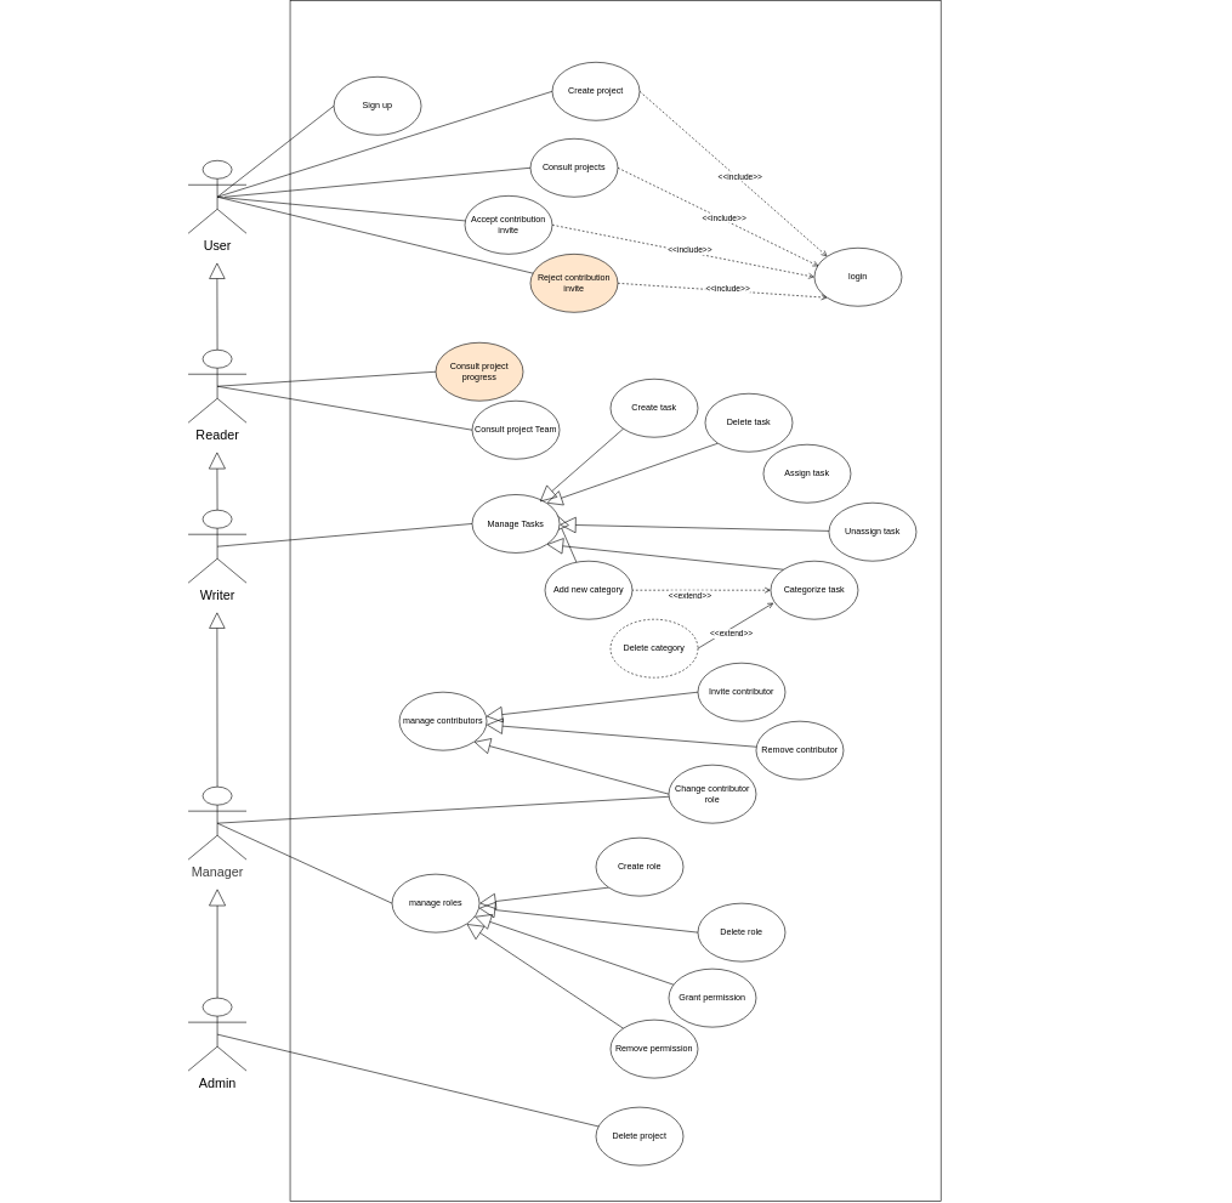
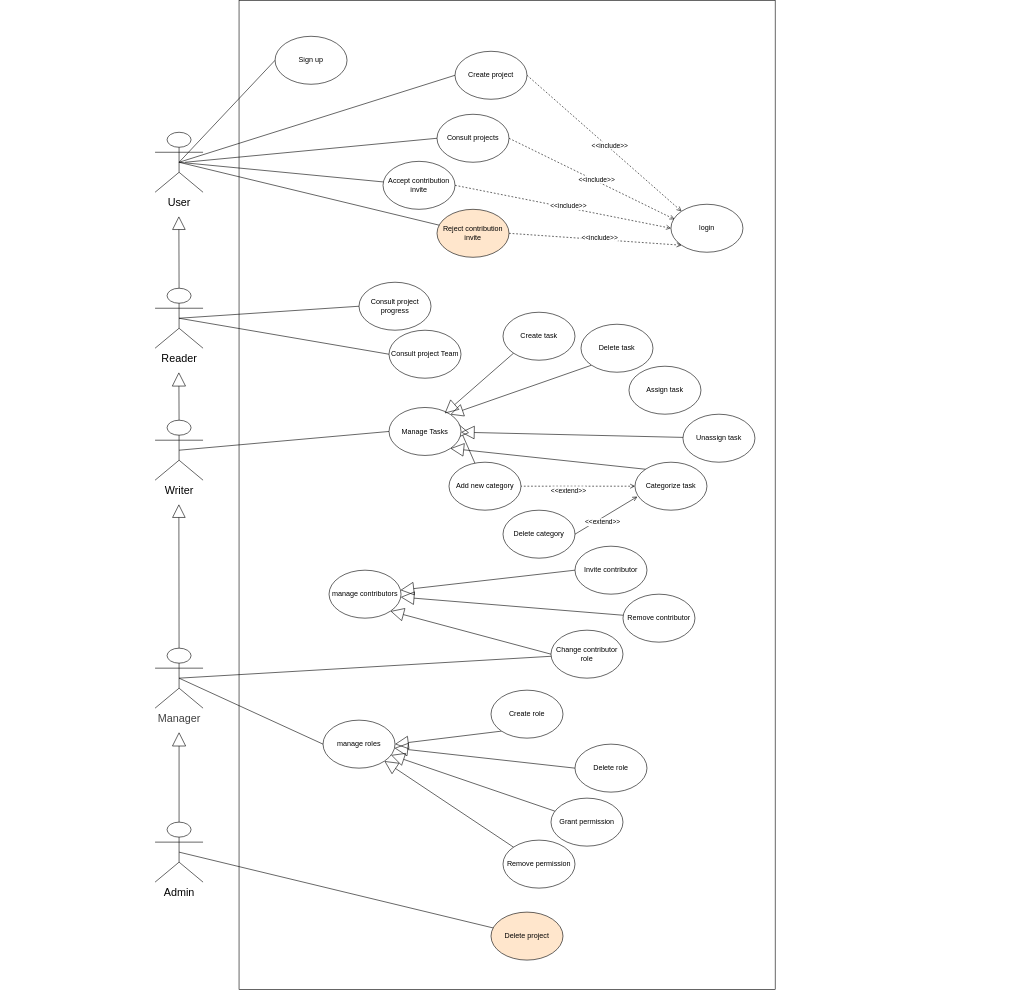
  <mxCell id="0" />
  <mxCell id="1" parent="0" />
  <mxCell id="2" value="" style="rounded=0;whiteSpace=wrap;html=1;rotation=90;" parent="1" vertex="1"><mxGeometry x="20.2" y="337.78" width="1649.32" height="893.75" as="geometry" /></mxCell>
  <mxCell id="3" value="login" style="ellipse;whiteSpace=wrap;html=1;" parent="1" vertex="1"><mxGeometry x="1118" y="300" width="120" height="80" as="geometry" /></mxCell>
- <mxCell id="4" value="Sign up" style="ellipse;whiteSpace=wrap;html=1;" parent="1" vertex="1"><mxGeometry x="458" y="65" width="120" height="80" as="geometry" /></mxCell>
+ <mxCell id="4" value="Sign up" style="ellipse;whiteSpace=wrap;html=1;" parent="1" vertex="1"><mxGeometry x="458" y="20" width="120" height="80" as="geometry" /></mxCell>
  <mxCell id="5" style="edgeStyle=none;html=1;exitX=1;exitY=0.5;exitDx=0;exitDy=0;entryX=0;entryY=0;entryDx=0;entryDy=0;dashed=1;endArrow=open;endFill=0;" parent="1" source="7" target="3" edge="1"><mxGeometry relative="1" as="geometry" /></mxCell>
  <mxCell id="6" value="&amp;lt;&amp;lt;include&amp;gt;&amp;gt;" style="edgeLabel;html=1;align=center;verticalAlign=middle;resizable=0;points=[];" parent="5" vertex="1" connectable="0"><mxGeometry x="0.048" y="3" relative="1" as="geometry"><mxPoint as="offset" /></mxGeometry></mxCell>
  <mxCell id="7" value="Create project" style="ellipse;whiteSpace=wrap;html=1;" parent="1" vertex="1"><mxGeometry x="758" y="45" width="120" height="80" as="geometry" /></mxCell>
  <mxCell id="8" value="Consult projects" style="ellipse;whiteSpace=wrap;html=1;" parent="1" vertex="1"><mxGeometry x="728" y="150" width="120" height="80" as="geometry" /></mxCell>
  <mxCell id="9" style="edgeStyle=none;html=1;entryX=0;entryY=0.5;entryDx=0;entryDy=0;endArrow=none;endFill=0;" parent="1" target="4" edge="1"><mxGeometry relative="1" as="geometry"><mxPoint x="298" y="230" as="sourcePoint" /></mxGeometry></mxCell>
  <mxCell id="10" value="&lt;font style=&quot;font-size: 18px;&quot;&gt;User&lt;/font&gt;" style="shape=umlActor;verticalLabelPosition=bottom;verticalAlign=top;html=1;outlineConnect=0;" parent="1" vertex="1"><mxGeometry x="258" y="180" width="80" height="100" as="geometry" /></mxCell>
  <mxCell id="11" style="edgeStyle=none;html=1;exitX=0.5;exitY=0;exitDx=0;exitDy=0;exitPerimeter=0;endArrow=block;endFill=0;endSize=20;" parent="1" source="12" edge="1"><mxGeometry relative="1" as="geometry"><mxPoint x="297.667" y="320" as="targetPoint" /></mxGeometry></mxCell>
  <mxCell id="12" value="&lt;font style=&quot;font-size: 18px;&quot;&gt;Reader&lt;/font&gt;" style="shape=umlActor;verticalLabelPosition=bottom;verticalAlign=top;html=1;outlineConnect=0;" parent="1" vertex="1"><mxGeometry x="258" y="440" width="80" height="100" as="geometry" /></mxCell>
- <mxCell id="13" value="Consult project progress" style="ellipse;whiteSpace=wrap;html=1;fillColor=#ffe6cc;" parent="1" vertex="1"><mxGeometry x="598" y="430" width="120" height="80" as="geometry" /></mxCell>
+ <mxCell id="13" value="Consult project progress" style="ellipse;whiteSpace=wrap;html=1;" parent="1" vertex="1"><mxGeometry x="598" y="430" width="120" height="80" as="geometry" /></mxCell>
  <mxCell id="14" value="Consult project Team" style="ellipse;whiteSpace=wrap;html=1;" parent="1" vertex="1"><mxGeometry x="648" y="510" width="120" height="80" as="geometry" /></mxCell>
  <mxCell id="15" style="edgeStyle=none;html=1;exitX=0.5;exitY=0.5;exitDx=0;exitDy=0;exitPerimeter=0;entryX=0;entryY=0.5;entryDx=0;entryDy=0;endArrow=none;endFill=0;" parent="1" source="17" target="20" edge="1"><mxGeometry relative="1" as="geometry" /></mxCell>
  <mxCell id="16" style="edgeStyle=none;html=1;exitX=0.5;exitY=0;exitDx=0;exitDy=0;exitPerimeter=0;endArrow=block;endFill=0;endSize=21;" parent="1" source="17" edge="1"><mxGeometry relative="1" as="geometry"><mxPoint x="297.667" y="580" as="targetPoint" /></mxGeometry></mxCell>
  <mxCell id="17" value="&lt;font style=&quot;font-size: 18px;&quot;&gt;Writer&lt;/font&gt;" style="shape=umlActor;verticalLabelPosition=bottom;verticalAlign=top;html=1;outlineConnect=0;" parent="1" vertex="1"><mxGeometry x="258" y="660" width="80" height="100" as="geometry" /></mxCell>
  <mxCell id="18" style="edgeStyle=none;html=1;exitX=0.95;exitY=0.324;exitDx=0;exitDy=0;endArrow=none;endFill=0;exitPerimeter=0;startArrow=block;startFill=0;startSize=20;" parent="1" source="20" target="27" edge="1"><mxGeometry relative="1" as="geometry" /></mxCell>
  <mxCell id="19" style="edgeStyle=none;html=1;exitX=1;exitY=0;exitDx=0;exitDy=0;entryX=0;entryY=1;entryDx=0;entryDy=0;endArrow=none;endFill=0;startArrow=block;startFill=0;endSize=19;startSize=19;" parent="1" source="20" target="50" edge="1"><mxGeometry relative="1" as="geometry" /></mxCell>
  <mxCell id="20" value="Manage Tasks" style="ellipse;whiteSpace=wrap;html=1;" parent="1" vertex="1"><mxGeometry x="648" y="638.75" width="120" height="80" as="geometry" /></mxCell>
- <mxCell id="21" value="Delete category" style="ellipse;whiteSpace=wrap;html=1;dashed=1;" parent="1" vertex="1"><mxGeometry x="838" y="810" width="120" height="80" as="geometry" /></mxCell>
+ <mxCell id="21" value="Delete category" style="ellipse;whiteSpace=wrap;html=1;" parent="1" vertex="1"><mxGeometry x="838" y="810" width="120" height="80" as="geometry" /></mxCell>
  <mxCell id="22" value="Assign task" style="ellipse;whiteSpace=wrap;html=1;" parent="1" vertex="1"><mxGeometry x="1048" y="570" width="120" height="80" as="geometry" /></mxCell>
  <mxCell id="23" value="Unassign task" style="ellipse;whiteSpace=wrap;html=1;" parent="1" vertex="1"><mxGeometry x="1138" y="650" width="120" height="80" as="geometry" /></mxCell>
  <mxCell id="24" style="edgeStyle=none;html=1;exitX=0;exitY=0.5;exitDx=0;exitDy=0;entryX=1;entryY=0.5;entryDx=0;entryDy=0;endArrow=none;endFill=0;dashed=1;startArrow=open;startFill=0;" parent="1" source="26" target="27" edge="1"><mxGeometry relative="1" as="geometry" /></mxCell>
  <mxCell id="25" value="&amp;lt;&amp;lt;extend&amp;gt;&amp;gt;" style="edgeLabel;html=1;align=center;verticalAlign=middle;resizable=0;points=[];" parent="24" vertex="1" connectable="0"><mxGeometry x="0.165" y="6" relative="1" as="geometry"><mxPoint x="-1" as="offset" /></mxGeometry></mxCell>
  <mxCell id="26" value="Categorize task" style="ellipse;whiteSpace=wrap;html=1;" parent="1" vertex="1"><mxGeometry x="1058" y="730" width="120" height="80" as="geometry" /></mxCell>
  <mxCell id="27" value="Add new category" style="ellipse;whiteSpace=wrap;html=1;" parent="1" vertex="1"><mxGeometry x="748" y="730" width="120" height="80" as="geometry" /></mxCell>
  <mxCell id="28" style="edgeStyle=none;html=1;exitX=0.5;exitY=0.5;exitDx=0;exitDy=0;exitPerimeter=0;endArrow=none;endFill=0;" parent="1" source="30" target="36" edge="1"><mxGeometry relative="1" as="geometry" /></mxCell>
  <mxCell id="29" style="edgeStyle=none;html=1;exitX=0.5;exitY=0;exitDx=0;exitDy=0;exitPerimeter=0;endArrow=block;endFill=0;endSize=20;" parent="1" source="30" edge="1"><mxGeometry relative="1" as="geometry"><mxPoint x="297.667" y="800" as="targetPoint" /></mxGeometry></mxCell>
  <mxCell id="30" value="&lt;span style=&quot;color: rgb(63, 63, 63); font-size: 18px;&quot;&gt;Manager&lt;/span&gt;" style="shape=umlActor;verticalLabelPosition=bottom;verticalAlign=top;html=1;outlineConnect=0;" parent="1" vertex="1"><mxGeometry x="258" y="1040" width="80" height="100" as="geometry" /></mxCell>
  <mxCell id="31" style="edgeStyle=none;html=1;exitX=1;exitY=1;exitDx=0;exitDy=0;entryX=0;entryY=0.5;entryDx=0;entryDy=0;endArrow=none;endFill=0;startSize=20;startArrow=block;startFill=0;" parent="1" source="33" target="36" edge="1"><mxGeometry relative="1" as="geometry" /></mxCell>
  <mxCell id="32" style="edgeStyle=none;html=1;endArrow=none;endFill=0;startSize=20;startArrow=block;startFill=0;" parent="1" source="33" target="35" edge="1"><mxGeometry relative="1" as="geometry" /></mxCell>
  <mxCell id="33" value="manage contributors" style="ellipse;whiteSpace=wrap;html=1;" parent="1" vertex="1"><mxGeometry x="548" y="910" width="120" height="80" as="geometry" /></mxCell>
  <mxCell id="34" value="Invite contributor" style="ellipse;whiteSpace=wrap;html=1;" parent="1" vertex="1"><mxGeometry x="958" y="870" width="120" height="80" as="geometry" /></mxCell>
  <mxCell id="35" value="Remove contributor" style="ellipse;whiteSpace=wrap;html=1;" parent="1" vertex="1"><mxGeometry x="1038" y="950" width="120" height="80" as="geometry" /></mxCell>
  <mxCell id="36" value="Change contributor role" style="ellipse;whiteSpace=wrap;html=1;" parent="1" vertex="1"><mxGeometry x="918" y="1010" width="120" height="80" as="geometry" /></mxCell>
  <mxCell id="37" style="edgeStyle=none;html=1;exitX=1;exitY=0.5;exitDx=0;exitDy=0;entryX=0;entryY=1;entryDx=0;entryDy=0;endArrow=none;endFill=0;startArrow=block;startFill=0;startSize=20;" parent="1" source="38" target="39" edge="1"><mxGeometry relative="1" as="geometry" /></mxCell>
  <mxCell id="38" value="manage roles" style="ellipse;whiteSpace=wrap;html=1;" parent="1" vertex="1"><mxGeometry x="538" y="1160" width="120" height="80" as="geometry" /></mxCell>
  <mxCell id="39" value="Create role" style="ellipse;whiteSpace=wrap;html=1;" parent="1" vertex="1"><mxGeometry x="818" y="1110" width="120" height="80" as="geometry" /></mxCell>
  <mxCell id="40" value="Delete role" style="ellipse;whiteSpace=wrap;html=1;" parent="1" vertex="1"><mxGeometry x="958" y="1200" width="120" height="80" as="geometry" /></mxCell>
  <mxCell id="41" value="Grant permission" style="ellipse;whiteSpace=wrap;html=1;" parent="1" vertex="1"><mxGeometry x="918" y="1290" width="120" height="80" as="geometry" /></mxCell>
  <mxCell id="42" value="Remove permission" style="ellipse;whiteSpace=wrap;html=1;" parent="1" vertex="1"><mxGeometry x="838" y="1360" width="120" height="80" as="geometry" /></mxCell>
  <mxCell id="43" style="edgeStyle=none;html=1;entryX=0;entryY=0.5;entryDx=0;entryDy=0;endArrow=none;endFill=0;exitX=0.5;exitY=0.5;exitDx=0;exitDy=0;exitPerimeter=0;" parent="1" source="10" target="7" edge="1"><mxGeometry relative="1" as="geometry"><mxPoint x="348" y="218" as="sourcePoint" /><mxPoint x="488" y="140" as="targetPoint" /></mxGeometry></mxCell>
  <mxCell id="44" style="edgeStyle=none;html=1;entryX=0;entryY=0.5;entryDx=0;entryDy=0;endArrow=none;endFill=0;" parent="1" target="8" edge="1"><mxGeometry relative="1" as="geometry"><mxPoint x="308" y="230" as="sourcePoint" /><mxPoint x="638" y="200" as="targetPoint" /></mxGeometry></mxCell>
  <mxCell id="45" style="edgeStyle=none;html=1;exitX=0.5;exitY=0.5;exitDx=0;exitDy=0;exitPerimeter=0;entryX=0;entryY=0.5;entryDx=0;entryDy=0;endArrow=none;endFill=0;" parent="1" source="12" target="13" edge="1"><mxGeometry relative="1" as="geometry"><mxPoint x="308" y="500" as="sourcePoint" /><mxPoint x="558" y="400" as="targetPoint" /></mxGeometry></mxCell>
  <mxCell id="46" style="edgeStyle=none;html=1;exitX=0.5;exitY=0.5;exitDx=0;exitDy=0;exitPerimeter=0;entryX=0;entryY=0.5;entryDx=0;entryDy=0;endArrow=none;endFill=0;" parent="1" source="12" target="14" edge="1"><mxGeometry relative="1" as="geometry"><mxPoint x="318" y="510" as="sourcePoint" /><mxPoint x="608" y="480" as="targetPoint" /></mxGeometry></mxCell>
  <mxCell id="47" style="edgeStyle=none;html=1;endArrow=none;endFill=0;startArrow=block;startFill=0;startSize=20;" parent="1" source="20" target="23" edge="1"><mxGeometry relative="1" as="geometry"><mxPoint x="778" y="689" as="sourcePoint" /><mxPoint x="1058" y="620" as="targetPoint" /></mxGeometry></mxCell>
  <mxCell id="48" style="edgeStyle=none;html=1;exitX=1;exitY=1;exitDx=0;exitDy=0;endArrow=none;endFill=0;entryX=0;entryY=0;entryDx=0;entryDy=0;startArrow=block;startFill=0;startSize=20;" parent="1" source="20" target="26" edge="1"><mxGeometry relative="1" as="geometry"><mxPoint x="788" y="699" as="sourcePoint" /><mxPoint x="1148" y="700" as="targetPoint" /></mxGeometry></mxCell>
  <mxCell id="49" style="edgeStyle=none;html=1;exitX=0.5;exitY=0.5;exitDx=0;exitDy=0;exitPerimeter=0;entryX=0;entryY=0.5;entryDx=0;entryDy=0;endArrow=none;endFill=0;" parent="1" source="30" target="38" edge="1"><mxGeometry relative="1" as="geometry"><mxPoint x="308" y="1100" as="sourcePoint" /><mxPoint x="558" y="960" as="targetPoint" /></mxGeometry></mxCell>
  <mxCell id="50" value="Delete task" style="ellipse;whiteSpace=wrap;html=1;" parent="1" vertex="1"><mxGeometry x="968" y="500" width="120" height="80" as="geometry" /></mxCell>
  <mxCell id="51" value="Create task" style="ellipse;whiteSpace=wrap;html=1;" parent="1" vertex="1"><mxGeometry x="838" y="480" width="120" height="80" as="geometry" /></mxCell>
  <mxCell id="52" style="edgeStyle=none;html=1;entryX=0;entryY=1;entryDx=0;entryDy=0;endArrow=none;endFill=0;exitX=0.774;exitY=0.123;exitDx=0;exitDy=0;exitPerimeter=0;startArrow=block;startFill=0;endSize=12;startSize=20;" parent="1" source="20" target="51" edge="1"><mxGeometry relative="1" as="geometry"><mxPoint x="728" y="660" as="sourcePoint" /><mxPoint x="996" y="578" as="targetPoint" /></mxGeometry></mxCell>
  <mxCell id="53" style="edgeStyle=none;html=1;endArrow=none;endFill=0;entryX=0;entryY=0.5;entryDx=0;entryDy=0;startSize=20;startArrow=block;startFill=0;" parent="1" source="33" target="34" edge="1"><mxGeometry relative="1" as="geometry"><mxPoint x="678" y="964" as="sourcePoint" /><mxPoint x="1048" y="995" as="targetPoint" /></mxGeometry></mxCell>
  <mxCell id="54" style="edgeStyle=none;html=1;entryX=0;entryY=0.5;entryDx=0;entryDy=0;endArrow=none;endFill=0;startSize=20;startArrow=block;startFill=0;" parent="1" source="38" target="40" edge="1"><mxGeometry relative="1" as="geometry"><mxPoint x="678" y="1320" as="sourcePoint" /><mxPoint x="806" y="1248" as="targetPoint" /></mxGeometry></mxCell>
  <mxCell id="55" style="edgeStyle=none;html=1;endArrow=none;endFill=0;startSize=20;startArrow=block;startFill=0;" parent="1" source="38" target="41" edge="1"><mxGeometry relative="1" as="geometry"><mxPoint x="648" y="1230" as="sourcePoint" /><mxPoint x="898" y="1320" as="targetPoint" /></mxGeometry></mxCell>
  <mxCell id="56" style="edgeStyle=none;html=1;exitX=1;exitY=1;exitDx=0;exitDy=0;endArrow=none;endFill=0;startSize=20;startArrow=block;startFill=0;" parent="1" source="38" target="42" edge="1"><mxGeometry relative="1" as="geometry"><mxPoint x="698" y="1340" as="sourcePoint" /><mxPoint x="819" y="1397" as="targetPoint" /></mxGeometry></mxCell>
  <mxCell id="57" style="edgeStyle=none;html=1;exitX=1;exitY=0.5;exitDx=0;exitDy=0;entryX=0.049;entryY=0.313;entryDx=0;entryDy=0;dashed=1;endArrow=open;endFill=0;entryPerimeter=0;" parent="1" source="8" target="3" edge="1"><mxGeometry relative="1" as="geometry"><mxPoint x="758" y="200" as="sourcePoint" /><mxPoint x="1036" y="372" as="targetPoint" /></mxGeometry></mxCell>
  <mxCell id="58" value="&amp;lt;&amp;lt;include&amp;gt;&amp;gt;" style="edgeLabel;html=1;align=center;verticalAlign=middle;resizable=0;points=[];" parent="57" vertex="1" connectable="0"><mxGeometry x="0.048" y="3" relative="1" as="geometry"><mxPoint as="offset" /></mxGeometry></mxCell>
  <mxCell id="59" style="edgeStyle=none;html=1;exitX=0.033;exitY=0.717;exitDx=0;exitDy=0;entryX=1;entryY=0.5;entryDx=0;entryDy=0;endArrow=none;endFill=0;dashed=0;startArrow=open;startFill=0;exitPerimeter=0;" parent="1" source="26" target="21" edge="1"><mxGeometry relative="1" as="geometry"><mxPoint x="1068" y="780" as="sourcePoint" /><mxPoint x="878" y="780" as="targetPoint" /></mxGeometry></mxCell>
  <mxCell id="60" value="&amp;lt;&amp;lt;extend&amp;gt;&amp;gt;" style="edgeLabel;html=1;align=center;verticalAlign=middle;resizable=0;points=[];" parent="59" vertex="1" connectable="0"><mxGeometry x="0.165" y="6" relative="1" as="geometry"><mxPoint x="-1" as="offset" /></mxGeometry></mxCell>
  <mxCell id="61" value="Accept contribution invite" style="ellipse;whiteSpace=wrap;html=1;" parent="1" vertex="1"><mxGeometry x="638" y="228.44" width="120" height="80" as="geometry" /></mxCell>
  <mxCell id="62" value="Reject contribution invite" style="ellipse;whiteSpace=wrap;html=1;fillColor=#ffe6cc;" parent="1" vertex="1"><mxGeometry x="728" y="308.44" width="120" height="80" as="geometry" /></mxCell>
  <mxCell id="63" style="edgeStyle=none;html=1;exitX=1;exitY=0.5;exitDx=0;exitDy=0;dashed=1;endArrow=open;endFill=0;entryX=0;entryY=0.5;entryDx=0;entryDy=0;" parent="1" source="61" target="3" edge="1"><mxGeometry relative="1" as="geometry"><mxPoint x="858" y="200" as="sourcePoint" /><mxPoint x="1008" y="380" as="targetPoint" /></mxGeometry></mxCell>
  <mxCell id="64" value="&amp;lt;&amp;lt;include&amp;gt;&amp;gt;" style="edgeLabel;html=1;align=center;verticalAlign=middle;resizable=0;points=[];" parent="63" vertex="1" connectable="0"><mxGeometry x="0.048" y="3" relative="1" as="geometry"><mxPoint as="offset" /></mxGeometry></mxCell>
  <mxCell id="65" style="edgeStyle=none;html=1;exitX=1;exitY=0.5;exitDx=0;exitDy=0;dashed=1;endArrow=open;endFill=0;entryX=0;entryY=1;entryDx=0;entryDy=0;" parent="1" source="62" target="3" edge="1"><mxGeometry relative="1" as="geometry"><mxPoint x="768" y="278" as="sourcePoint" /><mxPoint x="1008" y="390" as="targetPoint" /></mxGeometry></mxCell>
  <mxCell id="66" value="&amp;lt;&amp;lt;include&amp;gt;&amp;gt;" style="edgeLabel;html=1;align=center;verticalAlign=middle;resizable=0;points=[];" parent="65" vertex="1" connectable="0"><mxGeometry x="0.048" y="3" relative="1" as="geometry"><mxPoint as="offset" /></mxGeometry></mxCell>
  <mxCell id="67" style="edgeStyle=none;html=1;endArrow=none;endFill=0;exitX=0.5;exitY=0.5;exitDx=0;exitDy=0;exitPerimeter=0;" parent="1" source="10" target="61" edge="1"><mxGeometry relative="1" as="geometry"><mxPoint x="368" y="238" as="sourcePoint" /><mxPoint x="738" y="200" as="targetPoint" /></mxGeometry></mxCell>
  <mxCell id="68" style="edgeStyle=none;html=1;endArrow=none;endFill=0;exitX=0.5;exitY=0.5;exitDx=0;exitDy=0;exitPerimeter=0;" parent="1" source="10" target="62" edge="1"><mxGeometry relative="1" as="geometry"><mxPoint x="378" y="248" as="sourcePoint" /><mxPoint x="649" y="273" as="targetPoint" /></mxGeometry></mxCell>
  <mxCell id="69" style="edgeStyle=none;html=1;exitX=0.5;exitY=0.5;exitDx=0;exitDy=0;exitPerimeter=0;endArrow=none;endFill=0;" parent="1" source="71" target="72" edge="1"><mxGeometry relative="1" as="geometry" /></mxCell>
  <mxCell id="70" style="edgeStyle=none;html=1;endArrow=block;endFill=0;strokeWidth=1;endSize=21;" parent="1" source="71" edge="1"><mxGeometry relative="1" as="geometry"><mxPoint x="298" y="1180" as="targetPoint" /></mxGeometry></mxCell>
  <mxCell id="71" value="&lt;span style=&quot;font-size: 18px;&quot;&gt;Admin&lt;/span&gt;" style="shape=umlActor;verticalLabelPosition=bottom;verticalAlign=top;html=1;outlineConnect=0;" parent="1" vertex="1"><mxGeometry x="258" y="1330" width="80" height="100" as="geometry" /></mxCell>
- <mxCell id="72" value="Delete project" style="ellipse;whiteSpace=wrap;html=1;" parent="1" vertex="1"><mxGeometry x="818" y="1480" width="120" height="80" as="geometry" /></mxCell>
+ <mxCell id="72" value="Delete project" style="ellipse;whiteSpace=wrap;html=1;fillColor=#ffe6cc;" parent="1" vertex="1"><mxGeometry x="818" y="1480" width="120" height="80" as="geometry" /></mxCell>
